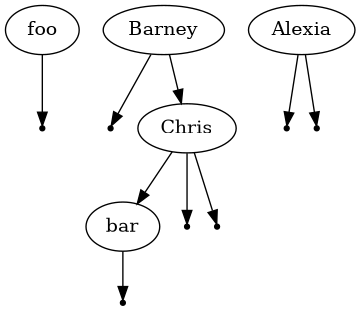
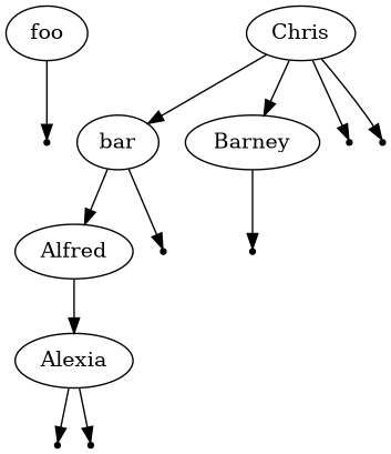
  digraph {
    node [shape=point]
    n1 [label=foo shape=""]
    null0
    n3 [label=bar shape=""]
+   n4 [label=Alfred shape=""]
    null1
    n6 [label=Alexia shape=""]
    null2
    null3
    n9 [label=Barney shape=""]
    null4
    n11 [label=Chris shape=""]
    null5
    null6
    n1 -> null0
+   n3 -> n4
    n3 -> null1
+   n4 -> n6
    n6 -> null2
    n6 -> null3
    n9 -> null4
-   n9 -> n11
+   n11 -> n9
    n11 -> n3
    n11 -> null5
    n11 -> null6
  }
